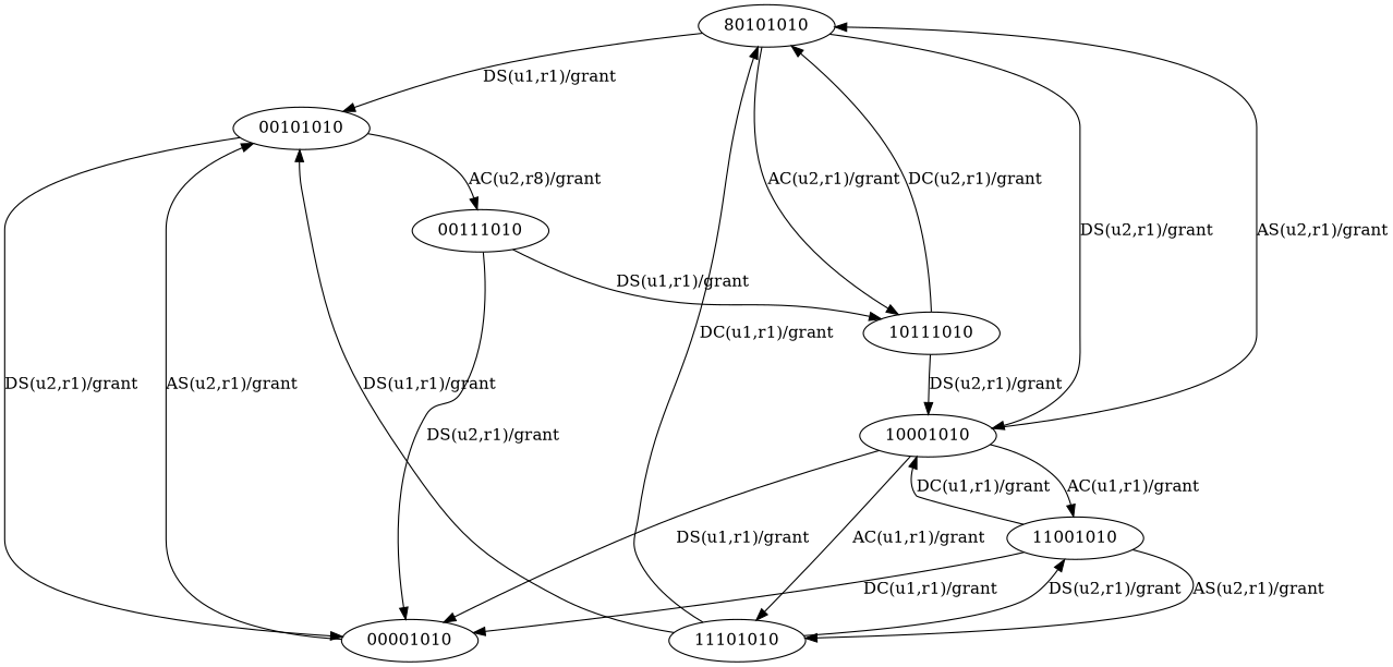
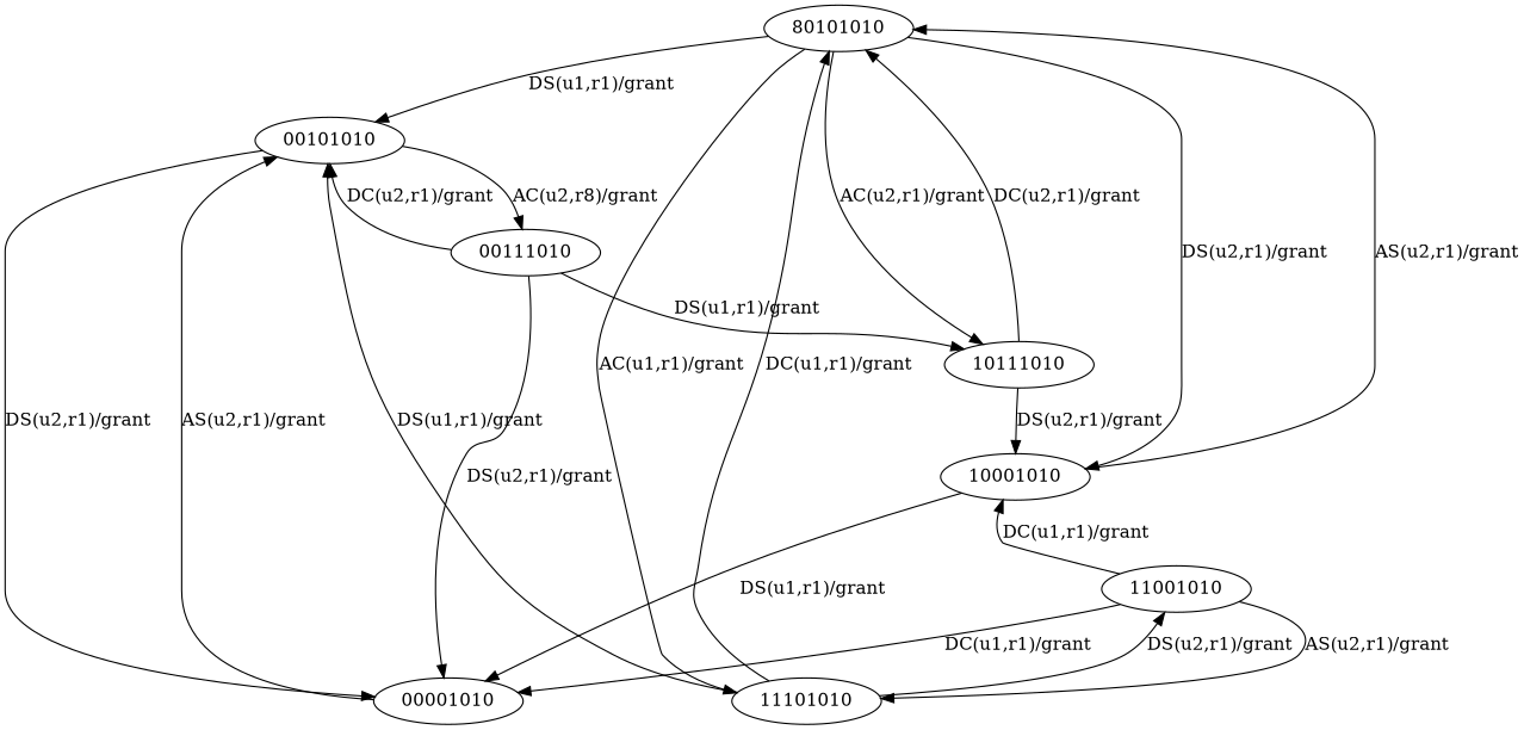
  digraph {
    n1 [label=80101010]
    00101010
    11101010
    10001010
    10111010
    00001010
    00111010
    11001010
    n1 -> 00101010 [label="DS(u1,r1)/grant"]
-   10001010 -> 11101010 [label="AC(u1,r1)/grant"]
+   n1 -> 11101010 [label="AC(u1,r1)/grant"]
    n1 -> 10001010 [label="DS(u2,r1)/grant"]
    n1 -> 10111010 [label="AC(u2,r1)/grant"]
    00101010 -> 00001010 [label="DS(u2,r1)/grant"]
    00101010 -> 00111010 [label="AC(u2,r8)/grant"]
    11101010 -> n1 [label="DC(u1,r1)/grant"]
    11101010 -> 00101010 [label="DS(u1,r1)/grant"]
    11101010 -> 11001010 [label="DS(u2,r1)/grant"]
    10001010 -> n1 [label="AS(u2,r1)/grant"]
    10001010 -> 00001010 [label="DS(u1,r1)/grant"]
-   10001010 -> 11001010 [label="AC(u1,r1)/grant"]
    10111010 -> n1 [label="DC(u2,r1)/grant"]
    10111010 -> 10001010 [label="DS(u2,r1)/grant"]
    00001010 -> 00101010 [label="AS(u2,r1)/grant"]
+   00111010 -> 00101010 [label="DC(u2,r1)/grant"]
    00111010 -> 10111010 [label="DS(u1,r1)/grant"]
    00111010 -> 00001010 [label="DS(u2,r1)/grant"]
    11001010 -> 11101010 [label="AS(u2,r1)/grant"]
    11001010 -> 10001010 [label="DC(u1,r1)/grant"]
    11001010 -> 00001010 [label="DC(u1,r1)/grant"]
  }
